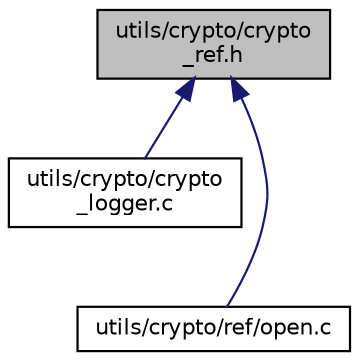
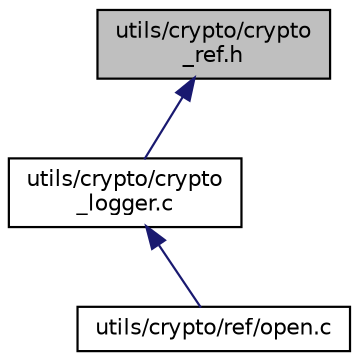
  digraph {
    node [color=black fillcolor=white fontname=Helvetica fontsize=10 shape=record style=filled]
    edge [color=midnightblue dir=back fontname=Helvetica fontsize=10 labelfontname=Helvetica labelfontsize=10 style=solid]
    n1 [fillcolor=grey75 fontcolor=black height=0.2 label="utils/crypto/crypto\l_ref.h" width=0.4]
    n2 [height=0.2 label="utils/crypto/crypto\l_logger.c" width=0.4]
    n3 [height=0.2 label="utils/crypto/ref/open.c" width=0.4]
    n1 -> n2
-   n1 -> n3
+   n2 -> n3
  }
